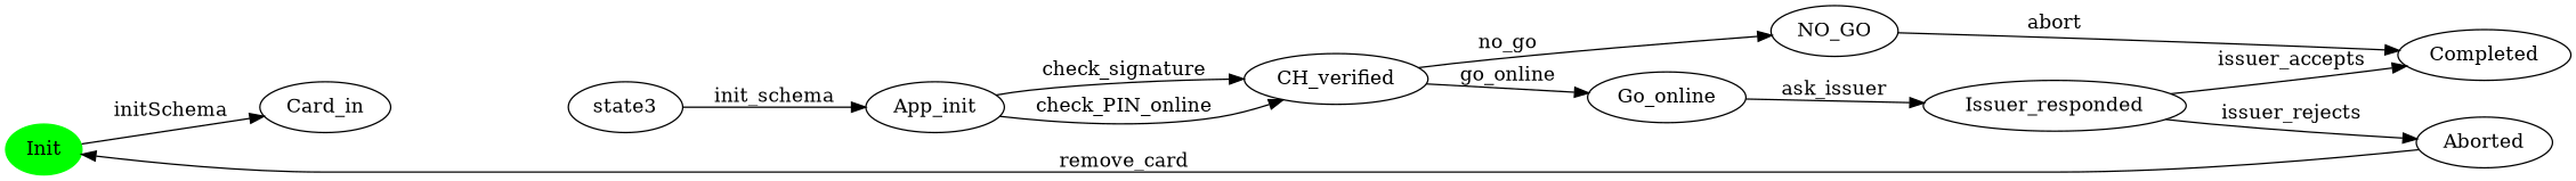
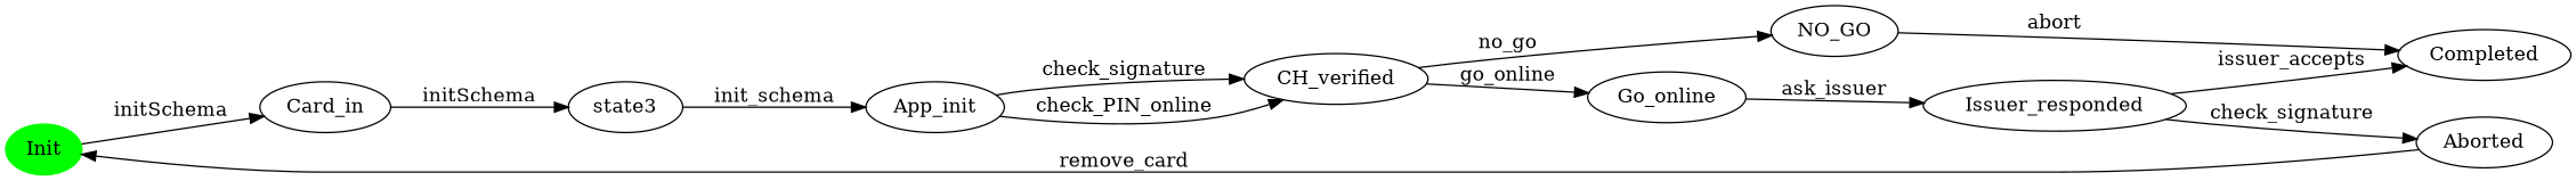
  digraph {
    rankdir=LR
    n1 [color=green label=Init style=filled]
    n2 [label=Card_in]
    n3 [label=state3]
    n4 [label=App_init]
    n5 [label=CH_verified]
    n6 [label=NO_GO]
    n7 [label=Go_online]
    n8 [label=Completed]
    n9 [label=Issuer_responded]
    n10 [label=Aborted]
    n1 -> n2 [label=" initSchema "]
+   n2 -> n3 [label=" initSchema "]
    n3 -> n4 [label=" init_schema "]
    n4 -> n5 [label=" check_signature "]
    n4 -> n5 [label=" check_PIN_online "]
    n5 -> n6 [label=" no_go "]
    n5 -> n7 [label=" go_online "]
    n6 -> n8 [label=" abort "]
    n7 -> n9 [label=" ask_issuer "]
    n9 -> n8 [label=" issuer_accepts "]
-   n9 -> n10 [label=" issuer_rejects "]
+   n9 -> n10 [label=" check_signature "]
    n10 -> n1 [label=" remove_card "]
  }
